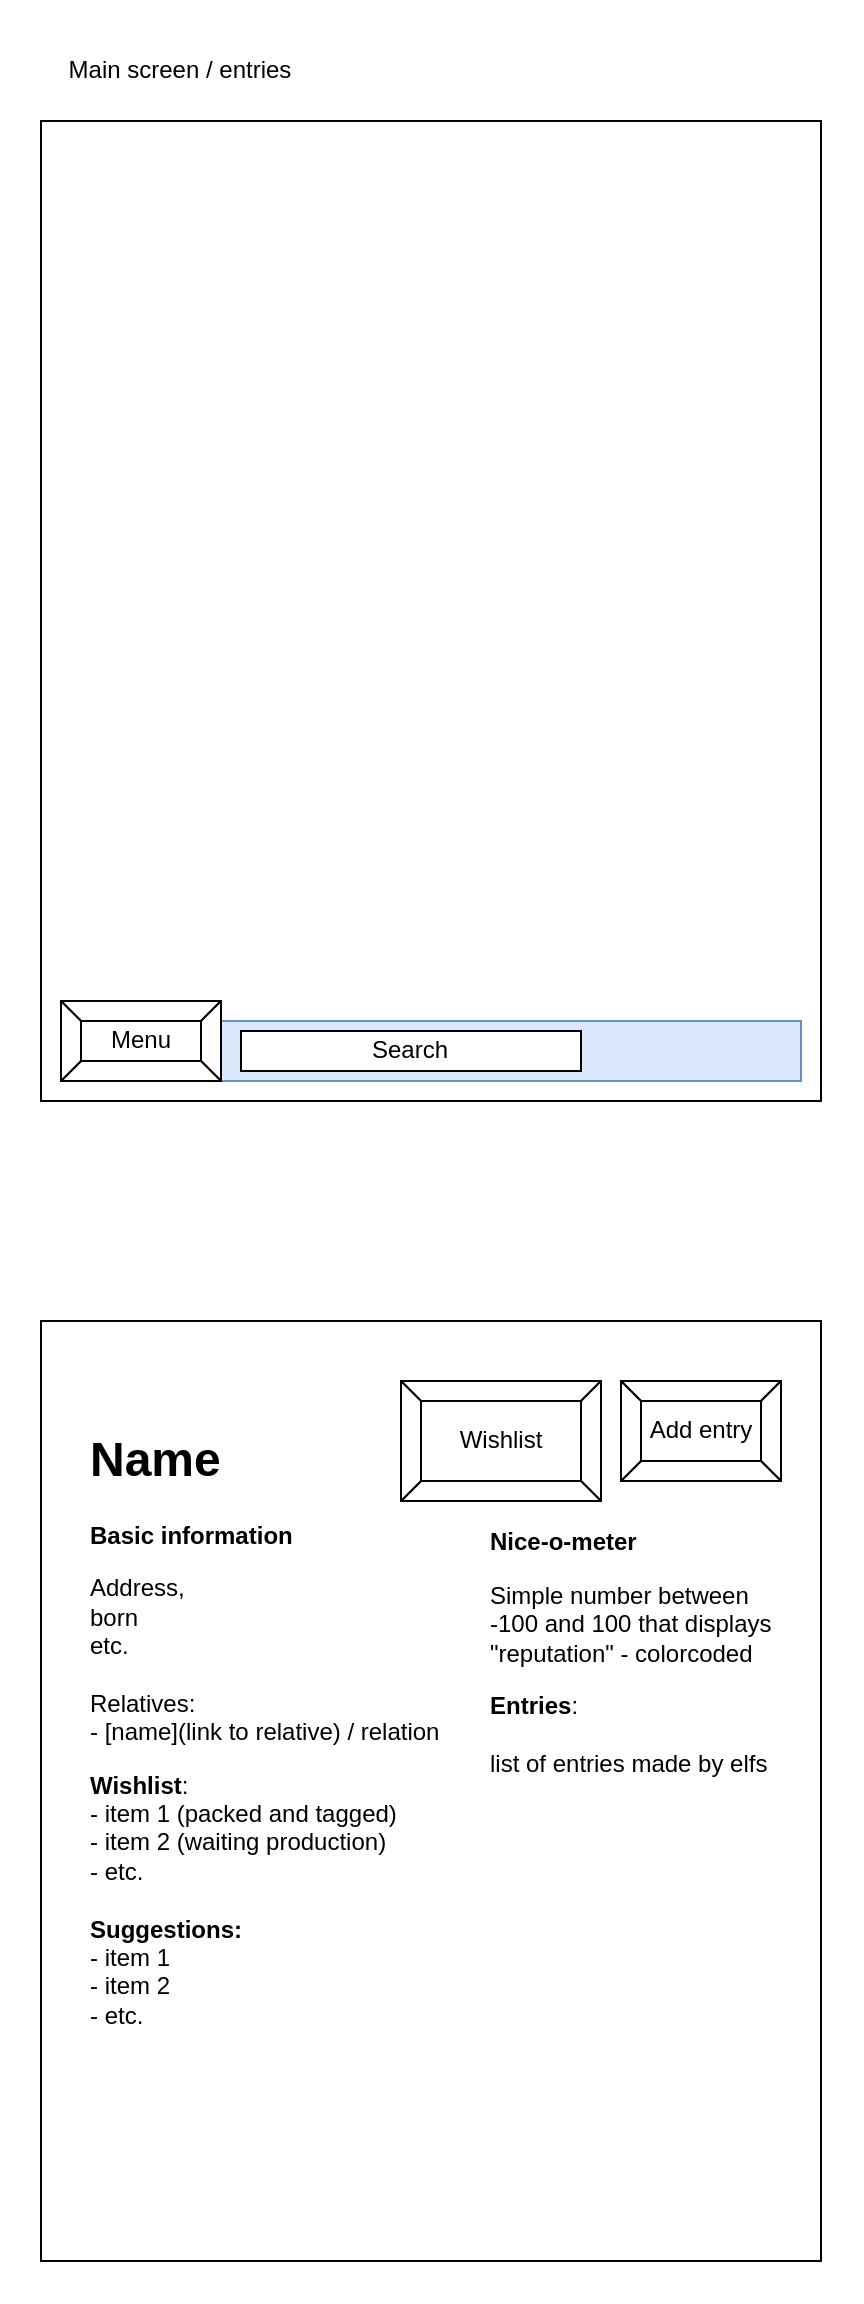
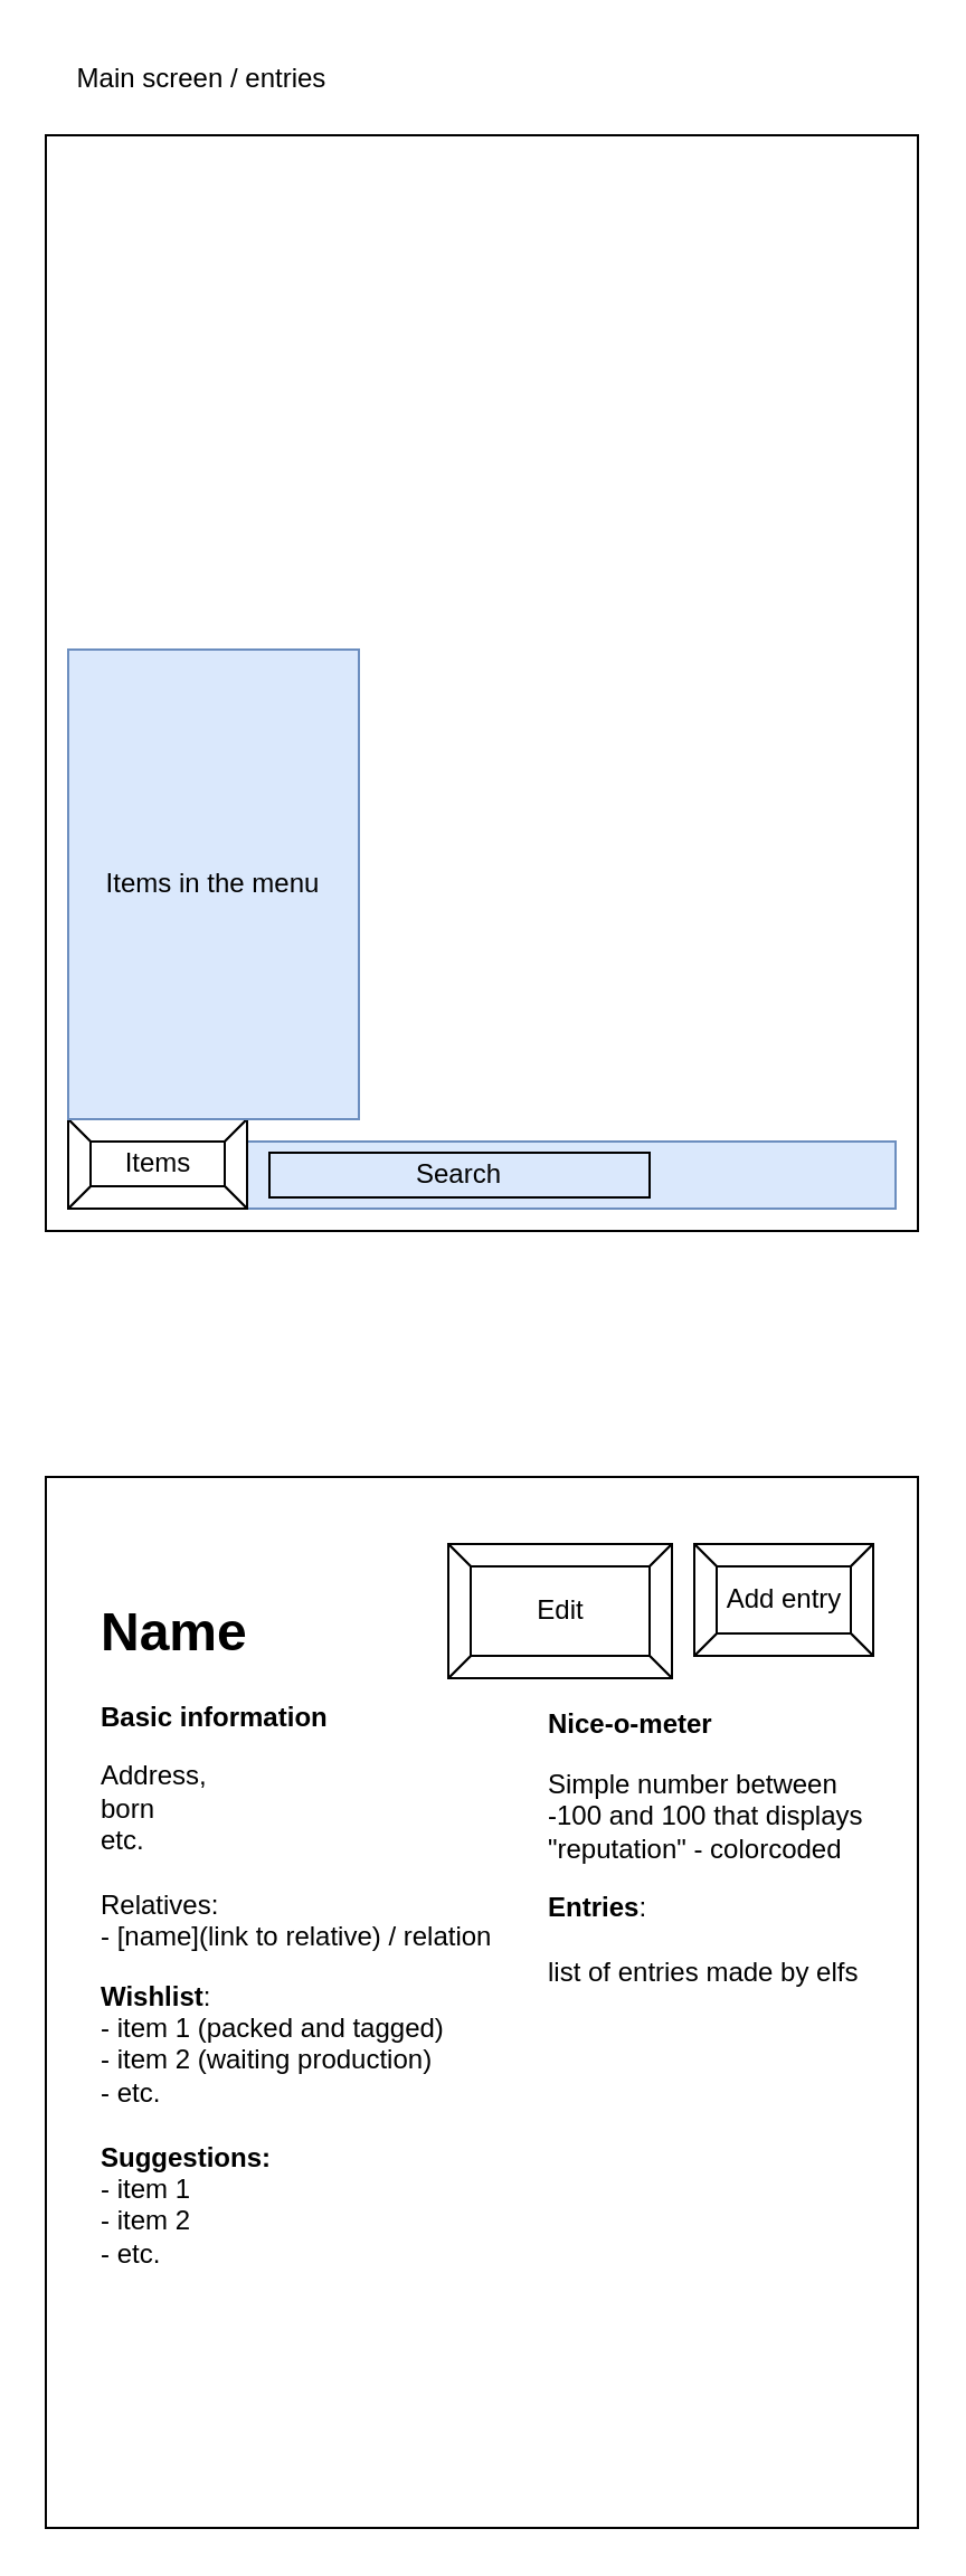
  <mxCell id="0" />
  <mxCell id="1" parent="0" />
  <mxCell id="2" value="" style="rounded=0;whiteSpace=wrap;html=1;" vertex="1" parent="1"><mxGeometry x="20" y="60" width="390" height="490" as="geometry" /></mxCell>
  <mxCell id="3" value="" style="rounded=0;whiteSpace=wrap;html=1;fillColor=#dae8fc;strokeColor=#6c8ebf;" vertex="1" parent="1"><mxGeometry x="30" y="510" width="370" height="30" as="geometry" /></mxCell>
- <mxCell id="4" value="Menu" style="labelPosition=center;verticalLabelPosition=middle;align=center;html=1;shape=mxgraph.basic.button;dx=10;" vertex="1" parent="1"><mxGeometry x="30" y="500" width="80" height="40" as="geometry" /></mxCell>
- <mxCell id="5" value="Search" style="rounded=0;whiteSpace=wrap;html=1;" vertex="1" parent="1"><mxGeometry x="120" y="515" width="170" height="20" as="geometry" /></mxCell>
+ <mxCell id="4" value="Items" style="labelPosition=center;verticalLabelPosition=middle;align=center;html=1;shape=mxgraph.basic.button;dx=10;" vertex="1" parent="1"><mxGeometry x="30" y="500" width="80" height="40" as="geometry" /></mxCell>
+ <mxCell id="5" value="Search" style="rounded=0;whiteSpace=wrap;html=1;fillColor=#dae8fc;" vertex="1" parent="1"><mxGeometry x="120" y="515" width="170" height="20" as="geometry" /></mxCell>
+ <mxCell id="6" value="Items in the menu" style="rounded=0;whiteSpace=wrap;html=1;fillColor=#dae8fc;strokeColor=#6c8ebf;" vertex="1" parent="1"><mxGeometry x="30" y="290" width="130" height="210" as="geometry" /></mxCell>
  <mxCell id="7" value="Main screen / entries" style="text;html=1;strokeColor=none;fillColor=none;align=center;verticalAlign=middle;whiteSpace=wrap;rounded=0;" vertex="1" parent="1"><mxGeometry x="20" y="20" width="140" height="30" as="geometry" /></mxCell>
  <mxCell id="8" value="" style="rounded=0;whiteSpace=wrap;html=1;" vertex="1" parent="1"><mxGeometry x="20" y="660" width="390" height="470" as="geometry" /></mxCell>
  <mxCell id="9" value="&lt;h1&gt;Name&lt;/h1&gt;&lt;p&gt;&lt;b&gt;Basic information &lt;/b&gt;&lt;br&gt;&lt;/p&gt;&lt;p&gt;Address, &lt;br&gt;born&lt;br&gt;etc.&lt;br&gt;&lt;br&gt;Relatives:&lt;br&gt;- [name](link to relative) / relation&lt;br&gt;&lt;/p&gt;&lt;p&gt;&lt;b&gt;Wishlist&lt;/b&gt;: &lt;br&gt;- item 1 (packed and tagged)&lt;br&gt;- item 2 (waiting production)&lt;br&gt;- etc. &lt;br&gt;&lt;br&gt;&lt;b&gt;Suggestions: &lt;br&gt;&lt;/b&gt;- item 1&lt;br&gt;- item 2&lt;br&gt;- etc. &lt;br&gt;&lt;/p&gt;" style="text;html=1;strokeColor=none;fillColor=none;spacing=5;spacingTop=-20;whiteSpace=wrap;overflow=hidden;rounded=0;" vertex="1" parent="1"><mxGeometry x="40" y="710" width="190" height="340" as="geometry" /></mxCell>
  <mxCell id="10" value="&lt;b&gt;&lt;br&gt;Nice-o-meter&lt;/b&gt;&lt;br&gt;&lt;p&gt;Simple number between -100 and 100 that displays &quot;reputation&quot; - colorcoded&lt;/p&gt;&lt;p&gt;&lt;b&gt;Entries&lt;/b&gt;:&lt;br&gt;&lt;br&gt;list of entries made by elfs&lt;br&gt;&lt;/p&gt;" style="text;html=1;strokeColor=none;fillColor=none;spacing=5;spacingTop=-20;whiteSpace=wrap;overflow=hidden;rounded=0;" vertex="1" parent="1"><mxGeometry x="240" y="760" width="160" height="270" as="geometry" /></mxCell>
- <mxCell id="11" value="Wishlist" style="labelPosition=center;verticalLabelPosition=middle;align=center;html=1;shape=mxgraph.basic.button;dx=10;" vertex="1" parent="1"><mxGeometry x="200" y="690" width="100" height="60" as="geometry" /></mxCell>
+ <mxCell id="11" value="Edit" style="labelPosition=center;verticalLabelPosition=middle;align=center;html=1;shape=mxgraph.basic.button;dx=10;" vertex="1" parent="1"><mxGeometry x="200" y="690" width="100" height="60" as="geometry" /></mxCell>
  <mxCell id="12" value="Add entry" style="labelPosition=center;verticalLabelPosition=middle;align=center;html=1;shape=mxgraph.basic.button;dx=10;" vertex="1" parent="1"><mxGeometry x="310" y="690" width="80" height="50" as="geometry" /></mxCell>
